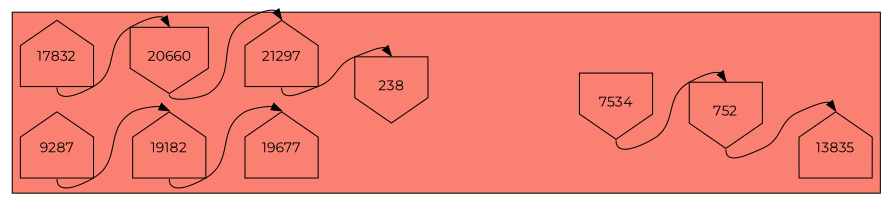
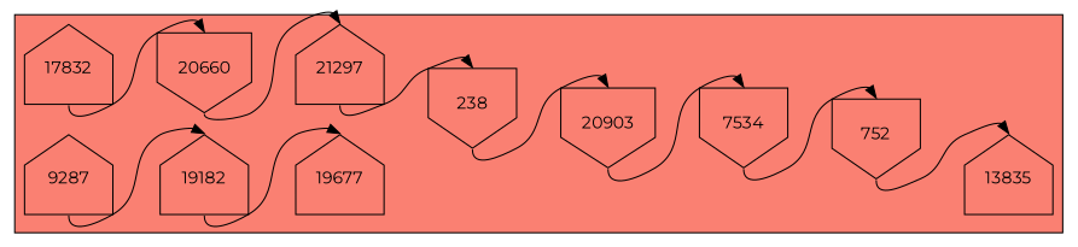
  digraph {
    fontname=Montserrat
    rankdir=LR
    node [fontname=Montserrat shape=house]
    edge [fontname=Montserrat headport=n tailport=s]
    n1 [height=1 label=17832 width=1]
    20660 [height=1 shape=invhouse width=1]
    21297 [height=1 width=1]
    238 [height=1 shape=invhouse width=1]
+   20903 [height=1 shape=invhouse width=1]
    7534 [height=1 shape=invhouse width=1]
    752 [height=1 shape=invhouse width=1]
    13835 [height=1 width=1]
    9287 [height=1 width=1]
    19182 [height=1 width=1]
    19677 [height=1 width=1]
    subgraph cluster_1 {
      fillcolor=salmon
      style=filled
      n1
      20660
      21297
      238
+     20903
      7534
      752
      13835
      9287
      19182
      19677
    }
    n1 -> 20660
    20660 -> 21297
    21297 -> 238
+   238 -> 20903
+   20903 -> 7534
    7534 -> 752
    752 -> 13835
    9287 -> 19182
    19182 -> 19677
  }
